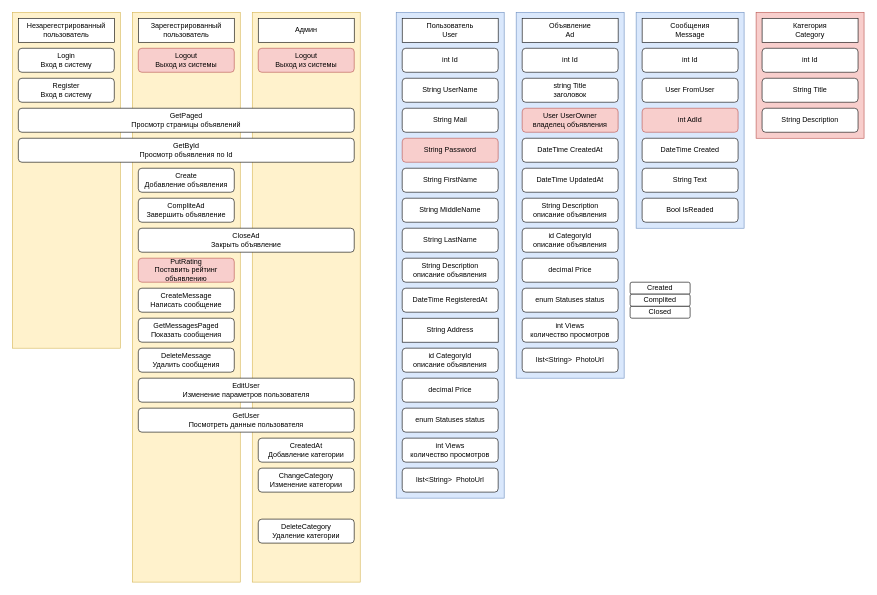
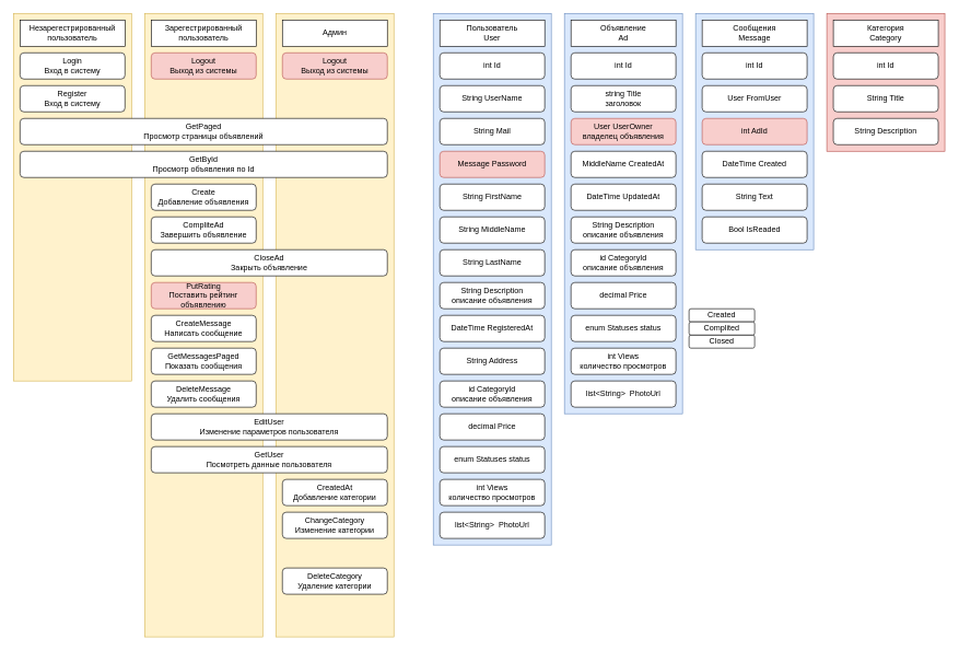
  <mxCell id="0" />
  <mxCell id="1" parent="0" />
  <mxCell id="2" value="" style="rounded=0;whiteSpace=wrap;html=1;fillColor=#fff2cc;strokeColor=#d6b656;" parent="1" vertex="1"><mxGeometry x="420" y="20" width="180" height="950" as="geometry" /></mxCell>
  <mxCell id="3" value="Админ" style="rounded=0;whiteSpace=wrap;html=1;" parent="1" vertex="1"><mxGeometry x="430" y="30" width="160" height="40" as="geometry" /></mxCell>
  <mxCell id="4" value="" style="rounded=0;whiteSpace=wrap;html=1;fillColor=#fff2cc;strokeColor=#d6b656;" parent="1" vertex="1"><mxGeometry x="220" y="20" width="180" height="950" as="geometry" /></mxCell>
  <mxCell id="5" value="Зарегестрированный пользователь" style="rounded=0;whiteSpace=wrap;html=1;" parent="1" vertex="1"><mxGeometry x="230" y="30" width="160" height="40" as="geometry" /></mxCell>
  <mxCell id="6" value="" style="rounded=0;whiteSpace=wrap;html=1;fillColor=#dae8fc;strokeColor=#6c8ebf;" parent="1" vertex="1"><mxGeometry x="860" y="20" width="180" height="610" as="geometry" /></mxCell>
  <mxCell id="7" value="Объявление&lt;br&gt;Ad" style="rounded=0;whiteSpace=wrap;html=1;" parent="1" vertex="1"><mxGeometry x="870" y="30" width="160" height="40" as="geometry" /></mxCell>
  <mxCell id="8" value="int Id" style="rounded=1;whiteSpace=wrap;html=1;" parent="1" vertex="1"><mxGeometry x="870" y="80" width="160" height="40" as="geometry" /></mxCell>
  <mxCell id="9" value="string Title&lt;br&gt;заголовок" style="rounded=1;whiteSpace=wrap;html=1;" parent="1" vertex="1"><mxGeometry x="870" y="130" width="160" height="40" as="geometry" /></mxCell>
  <mxCell id="10" value="User UserOwner&lt;br&gt;владелец объявления" style="rounded=1;whiteSpace=wrap;html=1;fillColor=#f8cecc;strokeColor=#b85450;" parent="1" vertex="1"><mxGeometry x="870" y="180" width="160" height="40" as="geometry" /></mxCell>
- <mxCell id="11" value="DateTime CreatedAt" style="rounded=1;whiteSpace=wrap;html=1;" parent="1" vertex="1"><mxGeometry x="870" y="230" width="160" height="40" as="geometry" /></mxCell>
+ <mxCell id="11" value="MiddleName CreatedAt" style="rounded=1;whiteSpace=wrap;html=1;" parent="1" vertex="1"><mxGeometry x="870" y="230" width="160" height="40" as="geometry" /></mxCell>
  <mxCell id="12" value="DateTime UpdatedAt" style="rounded=1;whiteSpace=wrap;html=1;" parent="1" vertex="1"><mxGeometry x="870" y="280" width="160" height="40" as="geometry" /></mxCell>
  <mxCell id="13" value="String Description&lt;br&gt;описание объявления" style="rounded=1;whiteSpace=wrap;html=1;" parent="1" vertex="1"><mxGeometry x="870" y="330" width="160" height="40" as="geometry" /></mxCell>
  <mxCell id="14" value="id CategoryId&lt;br&gt;описание объявления" style="rounded=1;whiteSpace=wrap;html=1;" parent="1" vertex="1"><mxGeometry x="870" y="380" width="160" height="40" as="geometry" /></mxCell>
  <mxCell id="15" value="decimal Price" style="rounded=1;whiteSpace=wrap;html=1;" parent="1" vertex="1"><mxGeometry x="870" y="430" width="160" height="40" as="geometry" /></mxCell>
  <mxCell id="16" value="enum Statuses status" style="rounded=1;whiteSpace=wrap;html=1;" parent="1" vertex="1"><mxGeometry x="870" y="480" width="160" height="40" as="geometry" /></mxCell>
  <mxCell id="17" value="int Views&lt;br&gt;количество просмотров" style="rounded=1;whiteSpace=wrap;html=1;" parent="1" vertex="1"><mxGeometry x="870" y="530" width="160" height="40" as="geometry" /></mxCell>
  <mxCell id="18" value="list&amp;lt;String&amp;gt;&amp;nbsp; PhotoUrl" style="rounded=1;whiteSpace=wrap;html=1;" parent="1" vertex="1"><mxGeometry x="870" y="580" width="160" height="40" as="geometry" /></mxCell>
  <mxCell id="19" value="Created" style="rounded=1;whiteSpace=wrap;html=1;" parent="1" vertex="1"><mxGeometry x="1050" y="470" width="100" height="20" as="geometry" /></mxCell>
  <mxCell id="20" value="Closed" style="rounded=1;whiteSpace=wrap;html=1;" parent="1" vertex="1"><mxGeometry x="1050" y="510" width="100" height="20" as="geometry" /></mxCell>
  <mxCell id="21" value="Complited" style="rounded=1;whiteSpace=wrap;html=1;" parent="1" vertex="1"><mxGeometry x="1050" y="490" width="100" height="20" as="geometry" /></mxCell>
  <mxCell id="22" value="" style="rounded=0;whiteSpace=wrap;html=1;fillColor=#dae8fc;strokeColor=#6c8ebf;" parent="1" vertex="1"><mxGeometry x="1060" y="20" width="180" height="360" as="geometry" /></mxCell>
  <mxCell id="23" value="Сообщения&lt;br&gt;Message" style="rounded=0;whiteSpace=wrap;html=1;" parent="1" vertex="1"><mxGeometry x="1070" y="30" width="160" height="40" as="geometry" /></mxCell>
  <mxCell id="24" value="int Id" style="rounded=1;whiteSpace=wrap;html=1;" parent="1" vertex="1"><mxGeometry x="1070" y="80" width="160" height="40" as="geometry" /></mxCell>
  <mxCell id="25" value="User FromUser" style="rounded=1;whiteSpace=wrap;html=1;" parent="1" vertex="1"><mxGeometry x="1070" y="130" width="160" height="40" as="geometry" /></mxCell>
  <mxCell id="26" value="int AdId" style="rounded=1;whiteSpace=wrap;html=1;fillColor=#f8cecc;strokeColor=#b85450;" parent="1" vertex="1"><mxGeometry x="1070" y="180" width="160" height="40" as="geometry" /></mxCell>
  <mxCell id="27" value="DateTime Created" style="rounded=1;whiteSpace=wrap;html=1;" parent="1" vertex="1"><mxGeometry x="1070" y="230" width="160" height="40" as="geometry" /></mxCell>
  <mxCell id="28" value="String Text" style="rounded=1;whiteSpace=wrap;html=1;" parent="1" vertex="1"><mxGeometry x="1070" y="280" width="160" height="40" as="geometry" /></mxCell>
  <mxCell id="29" value="Bool IsReaded" style="rounded=1;whiteSpace=wrap;html=1;" parent="1" vertex="1"><mxGeometry x="1070" y="330" width="160" height="40" as="geometry" /></mxCell>
  <mxCell id="30" value="" style="rounded=0;whiteSpace=wrap;html=1;fillColor=#fff2cc;strokeColor=#d6b656;" parent="1" vertex="1"><mxGeometry x="20" y="20" width="180" height="560" as="geometry" /></mxCell>
  <mxCell id="31" value="Login&lt;br&gt;Вход в систему" style="rounded=1;whiteSpace=wrap;html=1;" parent="1" vertex="1"><mxGeometry x="30" y="80" width="160" height="40" as="geometry" /></mxCell>
  <mxCell id="32" value="Register&lt;br&gt;Вход в систему" style="rounded=1;whiteSpace=wrap;html=1;" parent="1" vertex="1"><mxGeometry x="30" y="130" width="160" height="40" as="geometry" /></mxCell>
  <mxCell id="33" value="Незарегестрированный пользователь" style="rounded=0;whiteSpace=wrap;html=1;" parent="1" vertex="1"><mxGeometry x="30" y="30" width="160" height="40" as="geometry" /></mxCell>
  <mxCell id="34" value="GetPaged&lt;br&gt;Просмотр страницы объявлений" style="rounded=1;whiteSpace=wrap;html=1;" parent="1" vertex="1"><mxGeometry x="30" y="180" width="560" height="40" as="geometry" /></mxCell>
  <mxCell id="35" value="GetById&lt;br&gt;Просмотр объявления по Id" style="rounded=1;whiteSpace=wrap;html=1;" parent="1" vertex="1"><mxGeometry x="30" y="230" width="560" height="40" as="geometry" /></mxCell>
  <mxCell id="36" value="Create&lt;br&gt;Добавление объявления" style="rounded=1;whiteSpace=wrap;html=1;" parent="1" vertex="1"><mxGeometry x="230" y="280" width="160" height="40" as="geometry" /></mxCell>
  <mxCell id="37" value="CompliteAd&lt;br&gt;Завершить объявление" style="rounded=1;whiteSpace=wrap;html=1;" parent="1" vertex="1"><mxGeometry x="230" y="330" width="160" height="40" as="geometry" /></mxCell>
  <mxCell id="38" value="Logout&lt;br&gt;Выход из системы" style="rounded=1;whiteSpace=wrap;html=1;fillColor=#f8cecc;strokeColor=#b85450;" parent="1" vertex="1"><mxGeometry x="230" y="80" width="160" height="40" as="geometry" /></mxCell>
  <mxCell id="39" value="CloseAd&lt;br&gt;Закрыть объявление" style="rounded=1;whiteSpace=wrap;html=1;" parent="1" vertex="1"><mxGeometry x="230" y="380" width="360" height="40" as="geometry" /></mxCell>
  <mxCell id="40" value="PutRating&lt;br&gt;Поставить рейтинг объявлению" style="rounded=1;whiteSpace=wrap;html=1;fillColor=#f8cecc;strokeColor=#b85450;" parent="1" vertex="1"><mxGeometry x="230" y="430" width="160" height="40" as="geometry" /></mxCell>
  <mxCell id="41" value="GetMessagesPaged&lt;br&gt;Показать сообщения" style="rounded=1;whiteSpace=wrap;html=1;" parent="1" vertex="1"><mxGeometry x="230" y="530" width="160" height="40" as="geometry" /></mxCell>
  <mxCell id="42" value="CreateMessage&lt;br&gt;Написать сообщение" style="rounded=1;whiteSpace=wrap;html=1;" parent="1" vertex="1"><mxGeometry x="230" y="480" width="160" height="40" as="geometry" /></mxCell>
  <mxCell id="43" value="DeleteMessage&lt;br&gt;Удалить сообщения" style="rounded=1;whiteSpace=wrap;html=1;" parent="1" vertex="1"><mxGeometry x="230" y="580" width="160" height="40" as="geometry" /></mxCell>
  <mxCell id="44" value="Logout&lt;br&gt;Выход из системы" style="rounded=1;whiteSpace=wrap;html=1;fillColor=#f8cecc;strokeColor=#b85450;" parent="1" vertex="1"><mxGeometry x="430" y="80" width="160" height="40" as="geometry" /></mxCell>
  <mxCell id="45" value="EditUser&lt;br&gt;Изменение параметров пользователя" style="rounded=1;whiteSpace=wrap;html=1;" parent="1" vertex="1"><mxGeometry x="230" y="630" width="360" height="40" as="geometry" /></mxCell>
  <mxCell id="46" value="ChangeCategory&lt;br&gt;Изменение категории" style="rounded=1;whiteSpace=wrap;html=1;" parent="1" vertex="1"><mxGeometry x="430" y="780" width="160" height="40" as="geometry" /></mxCell>
  <mxCell id="47" value="CreatedAt&lt;br&gt;Добавление категории" style="rounded=1;whiteSpace=wrap;html=1;" parent="1" vertex="1"><mxGeometry x="430" y="730" width="160" height="40" as="geometry" /></mxCell>
  <mxCell id="48" value="DeleteCategory&lt;br&gt;Удаление категории" style="rounded=1;whiteSpace=wrap;html=1;" parent="1" vertex="1"><mxGeometry x="430" y="865" width="160" height="40" as="geometry" /></mxCell>
  <mxCell id="49" value="GetUser&lt;br&gt;Посмотреть данные пользователя" style="rounded=1;whiteSpace=wrap;html=1;" vertex="1" parent="1"><mxGeometry x="230" y="680" width="360" height="40" as="geometry" /></mxCell>
  <mxCell id="50" value="" style="rounded=0;whiteSpace=wrap;html=1;fillColor=#f8cecc;strokeColor=#b85450;" vertex="1" parent="1"><mxGeometry x="1260" y="20" width="180" height="210" as="geometry" /></mxCell>
  <mxCell id="51" value="Категория&lt;br&gt;Category" style="rounded=0;whiteSpace=wrap;html=1;" vertex="1" parent="1"><mxGeometry x="1270" y="30" width="160" height="40" as="geometry" /></mxCell>
  <mxCell id="52" value="int Id" style="rounded=1;whiteSpace=wrap;html=1;" vertex="1" parent="1"><mxGeometry x="1270" y="80" width="160" height="40" as="geometry" /></mxCell>
  <mxCell id="53" value="String Title" style="rounded=1;whiteSpace=wrap;html=1;" vertex="1" parent="1"><mxGeometry x="1270" y="130" width="160" height="40" as="geometry" /></mxCell>
  <mxCell id="54" value="String Description" style="rounded=1;whiteSpace=wrap;html=1;" vertex="1" parent="1"><mxGeometry x="1270" y="180" width="160" height="40" as="geometry" /></mxCell>
  <mxCell id="55" value="" style="rounded=0;whiteSpace=wrap;html=1;fillColor=#dae8fc;strokeColor=#6c8ebf;" vertex="1" parent="1"><mxGeometry x="660" y="20" width="180" height="810" as="geometry" /></mxCell>
  <mxCell id="56" value="Пользователь&lt;br&gt;User" style="rounded=0;whiteSpace=wrap;html=1;" vertex="1" parent="1"><mxGeometry x="670" y="30" width="160" height="40" as="geometry" /></mxCell>
  <mxCell id="57" value="int Id" style="rounded=1;whiteSpace=wrap;html=1;" vertex="1" parent="1"><mxGeometry x="670" y="80" width="160" height="40" as="geometry" /></mxCell>
  <mxCell id="58" value="String UserName" style="rounded=1;whiteSpace=wrap;html=1;" vertex="1" parent="1"><mxGeometry x="670" y="130" width="160" height="40" as="geometry" /></mxCell>
- <mxCell id="59" value="String Password" style="rounded=1;whiteSpace=wrap;html=1;fillColor=#f8cecc;strokeColor=#b85450;" vertex="1" parent="1"><mxGeometry x="670" y="230" width="160" height="40" as="geometry" /></mxCell>
+ <mxCell id="59" value="Message Password" style="rounded=1;whiteSpace=wrap;html=1;fillColor=#f8cecc;strokeColor=#b85450;" vertex="1" parent="1"><mxGeometry x="670" y="230" width="160" height="40" as="geometry" /></mxCell>
  <mxCell id="60" value="String Mail" style="rounded=1;whiteSpace=wrap;html=1;" vertex="1" parent="1"><mxGeometry x="670" y="180" width="160" height="40" as="geometry" /></mxCell>
  <mxCell id="61" value="DateTime RegisteredAt" style="rounded=1;whiteSpace=wrap;html=1;" vertex="1" parent="1"><mxGeometry x="670" y="480" width="160" height="40" as="geometry" /></mxCell>
  <mxCell id="62" value="String Description&lt;br&gt;описание объявления" style="rounded=1;whiteSpace=wrap;html=1;" vertex="1" parent="1"><mxGeometry x="670" y="430" width="160" height="40" as="geometry" /></mxCell>
  <mxCell id="63" value="id CategoryId&lt;br&gt;описание объявления" style="rounded=1;whiteSpace=wrap;html=1;" vertex="1" parent="1"><mxGeometry x="670" y="580" width="160" height="40" as="geometry" /></mxCell>
  <mxCell id="64" value="decimal Price" style="rounded=1;whiteSpace=wrap;html=1;" vertex="1" parent="1"><mxGeometry x="670" y="630" width="160" height="40" as="geometry" /></mxCell>
  <mxCell id="65" value="enum Statuses status" style="rounded=1;whiteSpace=wrap;html=1;" vertex="1" parent="1"><mxGeometry x="670" y="680" width="160" height="40" as="geometry" /></mxCell>
  <mxCell id="66" value="int Views&lt;br&gt;количество просмотров" style="rounded=1;whiteSpace=wrap;html=1;" vertex="1" parent="1"><mxGeometry x="670" y="730" width="160" height="40" as="geometry" /></mxCell>
  <mxCell id="67" value="list&amp;lt;String&amp;gt;&amp;nbsp; PhotoUrl" style="rounded=1;whiteSpace=wrap;html=1;" vertex="1" parent="1"><mxGeometry x="670" y="780" width="160" height="40" as="geometry" /></mxCell>
  <mxCell id="68" value="String FirstName" style="rounded=1;whiteSpace=wrap;html=1;" vertex="1" parent="1"><mxGeometry x="670" y="280" width="160" height="40" as="geometry" /></mxCell>
  <mxCell id="69" value="String MiddleName" style="rounded=1;whiteSpace=wrap;html=1;" vertex="1" parent="1"><mxGeometry x="670" y="330" width="160" height="40" as="geometry" /></mxCell>
  <mxCell id="70" value="String LastName" style="rounded=1;whiteSpace=wrap;html=1;" vertex="1" parent="1"><mxGeometry x="670" y="380" width="160" height="40" as="geometry" /></mxCell>
- <mxCell id="71" value="String Address" style="whiteSpace=wrap;html=1;rounded=0;" vertex="1" parent="1"><mxGeometry x="670" y="530" width="160" height="40" as="geometry" /></mxCell>
+ <mxCell id="71" value="String Address" style="rounded=1;whiteSpace=wrap;html=1;" vertex="1" parent="1"><mxGeometry x="670" y="530" width="160" height="40" as="geometry" /></mxCell>
